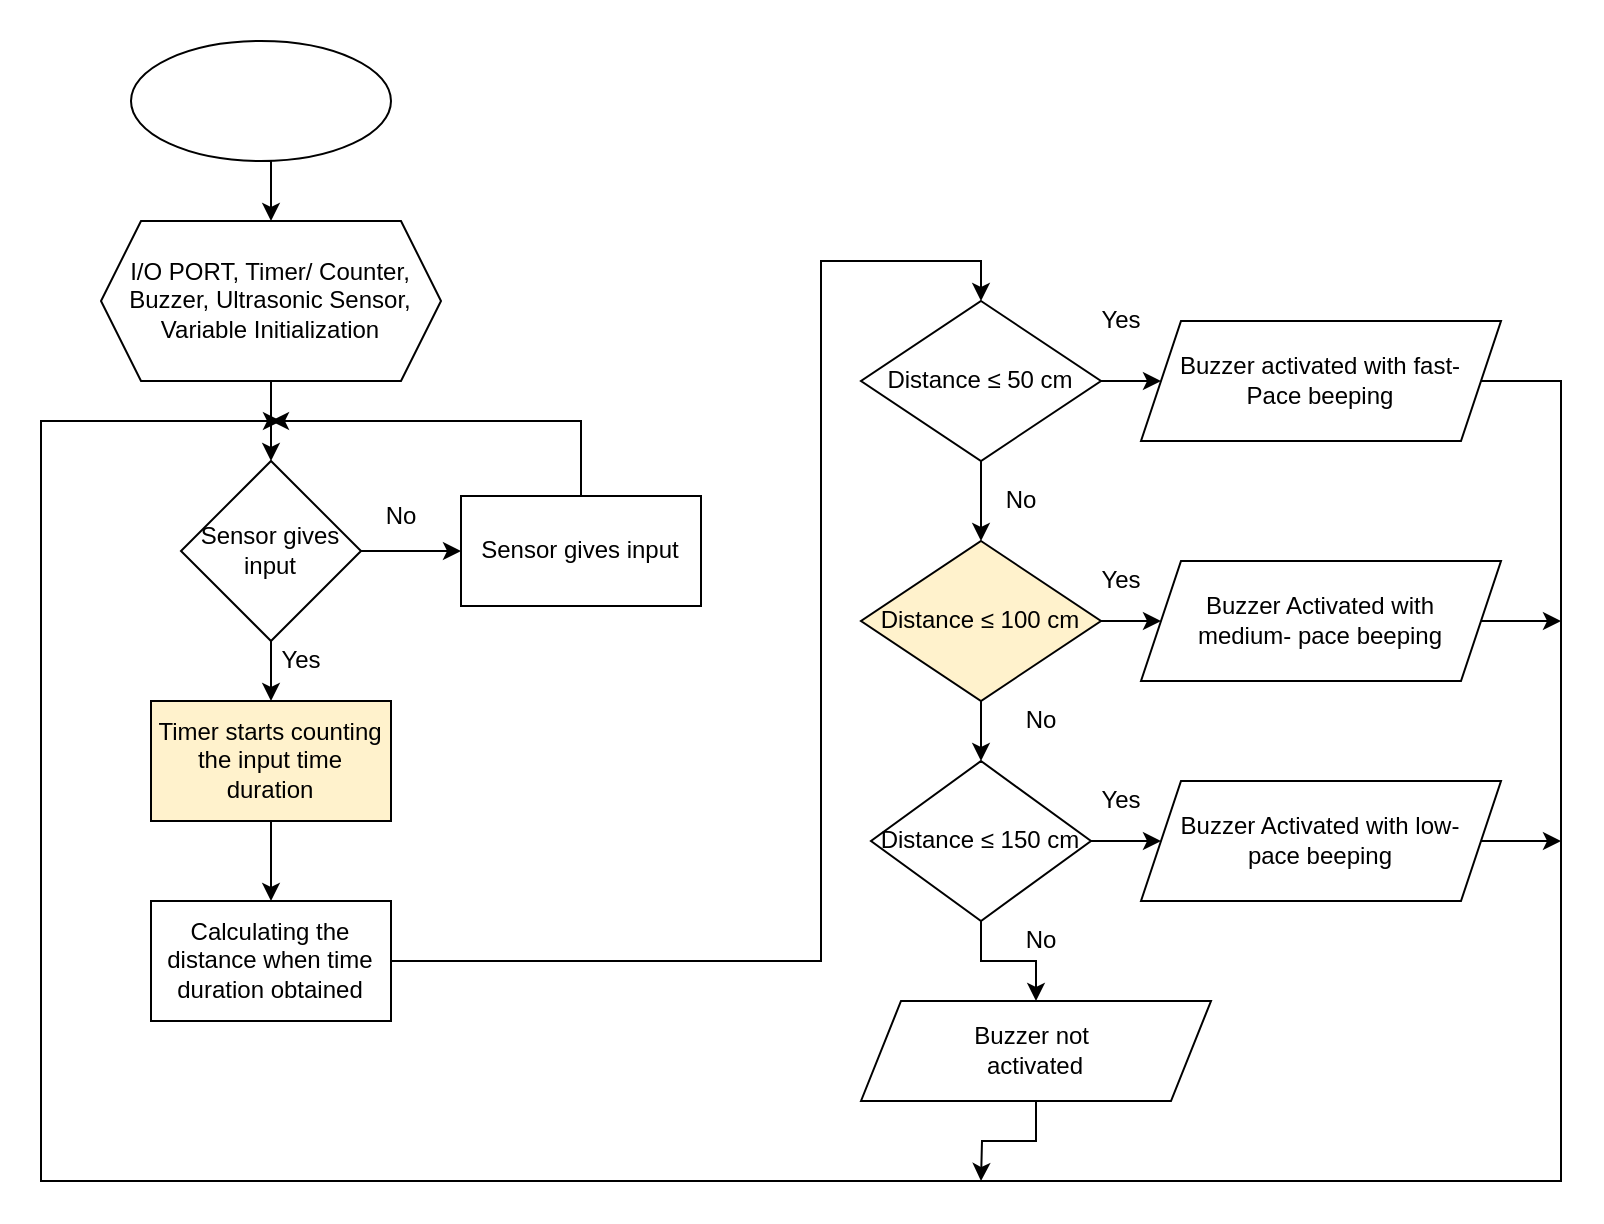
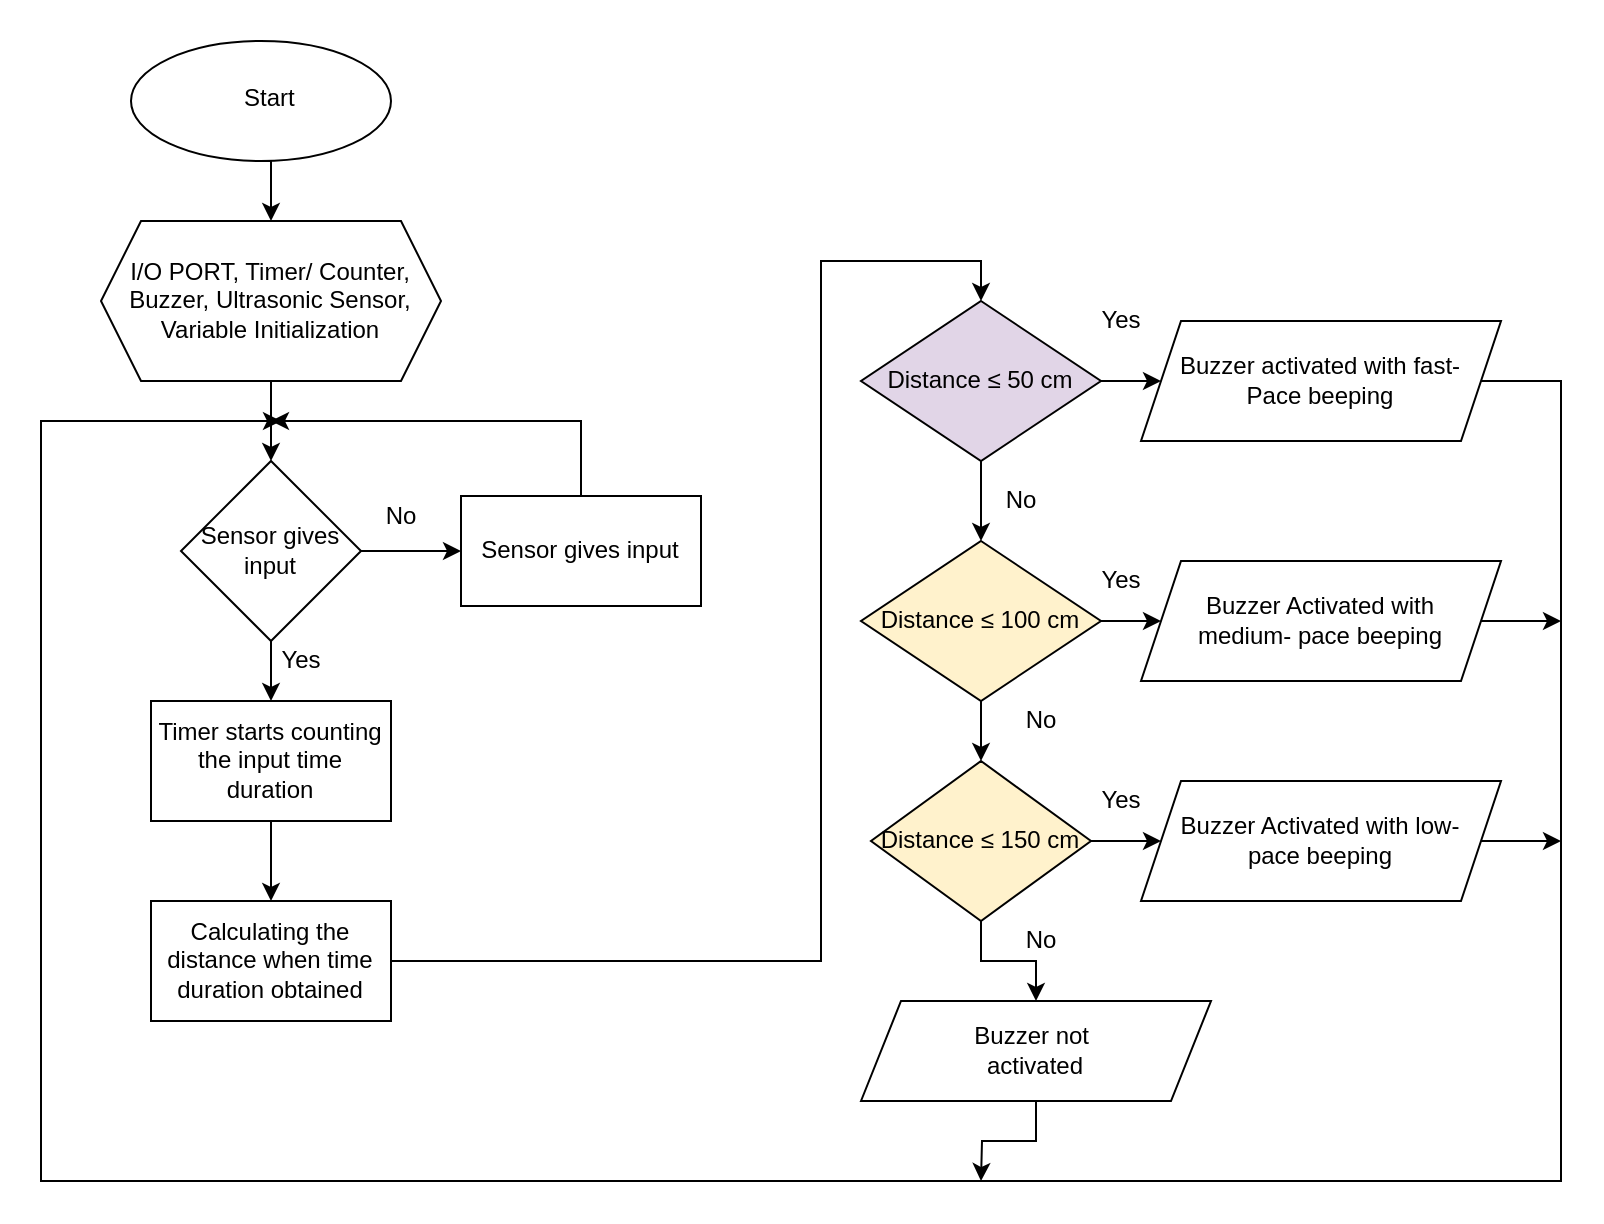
  <mxCell id="0" />
  <mxCell id="1" parent="0" />
  <mxCell id="2" style="edgeStyle=orthogonalEdgeStyle;rounded=0;orthogonalLoop=1;jettySize=auto;html=1;exitX=0.5;exitY=1;exitDx=0;exitDy=0;entryX=0.5;entryY=0;entryDx=0;entryDy=0;" edge="1" parent="1" source="3" target="5"><mxGeometry relative="1" as="geometry" /></mxCell>
  <mxCell id="3" value="" style="ellipse;whiteSpace=wrap;html=1;" vertex="1" parent="1"><mxGeometry x="65" y="20" width="130" height="60" as="geometry" /></mxCell>
  <mxCell id="4" style="edgeStyle=orthogonalEdgeStyle;rounded=0;orthogonalLoop=1;jettySize=auto;html=1;exitX=0.5;exitY=1;exitDx=0;exitDy=0;" edge="1" parent="1" source="5" target="9"><mxGeometry relative="1" as="geometry" /></mxCell>
  <mxCell id="5" value="&#10;&#10;I/O PORT, Timer/ Counter, Buzzer, Ultrasonic Sensor, Variable Initialization&#10;&#10;" style="shape=hexagon;perimeter=hexagonPerimeter2;whiteSpace=wrap;html=1;fixedSize=1;" vertex="1" parent="1"><mxGeometry x="50" y="110" width="170" height="80" as="geometry" /></mxCell>
  <mxCell id="6" style="edgeStyle=orthogonalEdgeStyle;rounded=0;orthogonalLoop=1;jettySize=auto;html=1;exitX=1;exitY=0.5;exitDx=0;exitDy=0;" edge="1" parent="1" source="25"><mxGeometry relative="1" as="geometry"><mxPoint x="140" y="210" as="targetPoint" /><mxPoint x="50" y="360" as="sourcePoint" /><Array as="points"><mxPoint x="780" y="190" /><mxPoint x="780" y="590" /><mxPoint x="20" y="590" /><mxPoint x="20" y="210" /></Array></mxGeometry></mxCell>
  <mxCell id="7" style="edgeStyle=orthogonalEdgeStyle;rounded=0;orthogonalLoop=1;jettySize=auto;html=1;exitX=1;exitY=0.5;exitDx=0;exitDy=0;entryX=0.5;entryY=0;entryDx=0;entryDy=0;" edge="1" parent="1" source="9" target="13"><mxGeometry relative="1" as="geometry" /></mxCell>
  <mxCell id="8" style="edgeStyle=orthogonalEdgeStyle;rounded=0;orthogonalLoop=1;jettySize=auto;html=1;exitX=0.5;exitY=0;exitDx=0;exitDy=0;entryX=0;entryY=0.5;entryDx=0;entryDy=0;" edge="1" parent="1" source="9" target="11"><mxGeometry relative="1" as="geometry" /></mxCell>
  <mxCell id="9" value="&#10;&#10;Sensor gives input&#10;&#10;" style="rhombus;whiteSpace=wrap;html=1;direction=south;" vertex="1" parent="1"><mxGeometry x="90" y="230" width="90" height="90" as="geometry" /></mxCell>
  <mxCell id="10" style="edgeStyle=orthogonalEdgeStyle;rounded=0;orthogonalLoop=1;jettySize=auto;html=1;exitX=0.5;exitY=0;exitDx=0;exitDy=0;" edge="1" parent="1" source="11"><mxGeometry relative="1" as="geometry"><mxPoint x="135" y="210" as="targetPoint" /><Array as="points"><mxPoint x="290" y="210" /></Array></mxGeometry></mxCell>
  <mxCell id="11" value="&#10;&#10;Sensor gives input&#10;&#10;" style="rounded=0;whiteSpace=wrap;html=1;" vertex="1" parent="1"><mxGeometry x="230" y="247.5" width="120" height="55" as="geometry" /></mxCell>
  <mxCell id="12" style="edgeStyle=orthogonalEdgeStyle;rounded=0;orthogonalLoop=1;jettySize=auto;html=1;exitX=0.5;exitY=1;exitDx=0;exitDy=0;entryX=0.5;entryY=0;entryDx=0;entryDy=0;" edge="1" parent="1" source="13" target="15"><mxGeometry relative="1" as="geometry" /></mxCell>
- <mxCell id="13" value="Timer starts counting the input time duration" style="rounded=0;whiteSpace=wrap;html=1;fillColor=#fff2cc;" vertex="1" parent="1"><mxGeometry x="75" y="350" width="120" height="60" as="geometry" /></mxCell>
+ <mxCell id="13" value="Timer starts counting the input time duration" style="rounded=0;whiteSpace=wrap;html=1;" vertex="1" parent="1"><mxGeometry x="75" y="350" width="120" height="60" as="geometry" /></mxCell>
  <mxCell id="14" style="edgeStyle=orthogonalEdgeStyle;rounded=0;orthogonalLoop=1;jettySize=auto;html=1;exitX=1;exitY=0.5;exitDx=0;exitDy=0;entryX=0.5;entryY=0;entryDx=0;entryDy=0;" edge="1" parent="1" source="15" target="18"><mxGeometry relative="1" as="geometry"><Array as="points"><mxPoint x="410" y="480" /><mxPoint x="410" y="130" /><mxPoint x="490" y="130" /></Array></mxGeometry></mxCell>
  <mxCell id="15" value="&#10;&#10;Calculating the distance when time duration obtained&#10;&#10;" style="rounded=0;whiteSpace=wrap;html=1;" vertex="1" parent="1"><mxGeometry x="75" y="450" width="120" height="60" as="geometry" /></mxCell>
  <mxCell id="16" style="edgeStyle=orthogonalEdgeStyle;rounded=0;orthogonalLoop=1;jettySize=auto;html=1;exitX=0.5;exitY=1;exitDx=0;exitDy=0;entryX=0.5;entryY=0;entryDx=0;entryDy=0;" edge="1" parent="1" source="18" target="21"><mxGeometry relative="1" as="geometry" /></mxCell>
  <mxCell id="17" style="edgeStyle=orthogonalEdgeStyle;rounded=0;orthogonalLoop=1;jettySize=auto;html=1;exitX=1;exitY=0.5;exitDx=0;exitDy=0;entryX=0;entryY=0.5;entryDx=0;entryDy=0;" edge="1" parent="1" source="18" target="25"><mxGeometry relative="1" as="geometry" /></mxCell>
- <mxCell id="18" value="&#10;&#10;Distance ≤ 50 cm&#10;&#10;" style="rhombus;whiteSpace=wrap;html=1;" vertex="1" parent="1"><mxGeometry x="430" y="150" width="120" height="80" as="geometry" /></mxCell>
+ <mxCell id="18" value="&#10;&#10;Distance ≤ 50 cm&#10;&#10;" style="rhombus;whiteSpace=wrap;html=1;fillColor=#e1d5e7;" vertex="1" parent="1"><mxGeometry x="430" y="150" width="120" height="80" as="geometry" /></mxCell>
  <mxCell id="19" style="edgeStyle=orthogonalEdgeStyle;rounded=0;orthogonalLoop=1;jettySize=auto;html=1;exitX=0.5;exitY=1;exitDx=0;exitDy=0;" edge="1" parent="1" source="21" target="24"><mxGeometry relative="1" as="geometry" /></mxCell>
  <mxCell id="20" style="edgeStyle=orthogonalEdgeStyle;rounded=0;orthogonalLoop=1;jettySize=auto;html=1;exitX=1;exitY=0.5;exitDx=0;exitDy=0;entryX=0;entryY=0.5;entryDx=0;entryDy=0;" edge="1" parent="1" source="21" target="28"><mxGeometry relative="1" as="geometry" /></mxCell>
  <mxCell id="21" value="&#10;&#10;Distance ≤ 100 cm&#10;&#10;" style="rhombus;whiteSpace=wrap;html=1;fillColor=#fff2cc;" vertex="1" parent="1"><mxGeometry x="430" y="270" width="120" height="80" as="geometry" /></mxCell>
  <mxCell id="22" style="edgeStyle=orthogonalEdgeStyle;rounded=0;orthogonalLoop=1;jettySize=auto;html=1;exitX=0.5;exitY=1;exitDx=0;exitDy=0;entryX=0.5;entryY=0;entryDx=0;entryDy=0;" edge="1" parent="1" source="24" target="32"><mxGeometry relative="1" as="geometry" /></mxCell>
  <mxCell id="23" style="edgeStyle=orthogonalEdgeStyle;rounded=0;orthogonalLoop=1;jettySize=auto;html=1;exitX=1;exitY=0.5;exitDx=0;exitDy=0;" edge="1" parent="1" source="24" target="30"><mxGeometry relative="1" as="geometry" /></mxCell>
- <mxCell id="24" value="&#10;&#10;Distance ≤ 150 cm&#10;&#10;" style="rhombus;whiteSpace=wrap;html=1;" vertex="1" parent="1"><mxGeometry x="435" y="380" width="110" height="80" as="geometry" /></mxCell>
+ <mxCell id="24" value="&#10;&#10;Distance ≤ 150 cm&#10;&#10;" style="rhombus;whiteSpace=wrap;html=1;fillColor=#fff2cc;" vertex="1" parent="1"><mxGeometry x="435" y="380" width="110" height="80" as="geometry" /></mxCell>
  <mxCell id="25" value="Buzzer activated with fast-&lt;br&gt;Pace beeping" style="shape=parallelogram;perimeter=parallelogramPerimeter;whiteSpace=wrap;html=1;fixedSize=1;" vertex="1" parent="1"><mxGeometry x="570" y="160" width="180" height="60" as="geometry" /></mxCell>
+ <mxCell id="26" value="Start" style="text;whiteSpace=wrap;html=1;" vertex="1" parent="1"><mxGeometry x="120" y="35" width="50" height="30" as="geometry" /></mxCell>
  <mxCell id="27" style="edgeStyle=orthogonalEdgeStyle;rounded=0;orthogonalLoop=1;jettySize=auto;html=1;exitX=1;exitY=0.5;exitDx=0;exitDy=0;" edge="1" parent="1" source="28"><mxGeometry relative="1" as="geometry"><mxPoint x="780" y="310" as="targetPoint" /></mxGeometry></mxCell>
  <mxCell id="28" value="Buzzer Activated with &lt;br&gt;medium- pace beeping" style="shape=parallelogram;perimeter=parallelogramPerimeter;whiteSpace=wrap;html=1;fixedSize=1;" vertex="1" parent="1"><mxGeometry x="570" y="280" width="180" height="60" as="geometry" /></mxCell>
  <mxCell id="29" style="edgeStyle=orthogonalEdgeStyle;rounded=0;orthogonalLoop=1;jettySize=auto;html=1;exitX=1;exitY=0.5;exitDx=0;exitDy=0;" edge="1" parent="1" source="30"><mxGeometry relative="1" as="geometry"><mxPoint x="780" y="420" as="targetPoint" /></mxGeometry></mxCell>
  <mxCell id="30" value="Buzzer Activated with low-&lt;br&gt;pace beeping" style="shape=parallelogram;perimeter=parallelogramPerimeter;whiteSpace=wrap;html=1;fixedSize=1;" vertex="1" parent="1"><mxGeometry x="570" y="390" width="180" height="60" as="geometry" /></mxCell>
  <mxCell id="31" style="edgeStyle=orthogonalEdgeStyle;rounded=0;orthogonalLoop=1;jettySize=auto;html=1;exitX=0.5;exitY=1;exitDx=0;exitDy=0;" edge="1" parent="1" source="32"><mxGeometry relative="1" as="geometry"><mxPoint x="490" y="590" as="targetPoint" /></mxGeometry></mxCell>
  <mxCell id="32" value="Buzzer not&amp;nbsp;&lt;br&gt;activated" style="shape=parallelogram;perimeter=parallelogramPerimeter;whiteSpace=wrap;html=1;fixedSize=1;" vertex="1" parent="1"><mxGeometry x="430" y="500" width="175" height="50" as="geometry" /></mxCell>
  <mxCell id="33" value="No" style="text;html=1;align=center;verticalAlign=middle;resizable=0;points=[];autosize=1;strokeColor=none;fillColor=none;" vertex="1" parent="1"><mxGeometry x="185" y="247.5" width="30" height="20" as="geometry" /></mxCell>
  <mxCell id="34" value="Yes" style="text;html=1;align=center;verticalAlign=middle;resizable=0;points=[];autosize=1;strokeColor=none;fillColor=none;" vertex="1" parent="1"><mxGeometry x="130" y="320" width="40" height="20" as="geometry" /></mxCell>
  <mxCell id="35" value="No" style="text;html=1;align=center;verticalAlign=middle;resizable=0;points=[];autosize=1;strokeColor=none;fillColor=none;" vertex="1" parent="1"><mxGeometry x="495" y="240" width="30" height="20" as="geometry" /></mxCell>
  <mxCell id="36" value="No" style="text;html=1;align=center;verticalAlign=middle;resizable=0;points=[];autosize=1;strokeColor=none;fillColor=none;" vertex="1" parent="1"><mxGeometry x="505" y="350" width="30" height="20" as="geometry" /></mxCell>
  <mxCell id="37" value="No" style="text;html=1;align=center;verticalAlign=middle;resizable=0;points=[];autosize=1;strokeColor=none;fillColor=none;" vertex="1" parent="1"><mxGeometry x="505" y="460" width="30" height="20" as="geometry" /></mxCell>
  <mxCell id="38" value="Yes" style="text;html=1;align=center;verticalAlign=middle;resizable=0;points=[];autosize=1;strokeColor=none;fillColor=none;" vertex="1" parent="1"><mxGeometry x="540" y="150" width="40" height="20" as="geometry" /></mxCell>
  <mxCell id="39" value="Yes" style="text;html=1;align=center;verticalAlign=middle;resizable=0;points=[];autosize=1;strokeColor=none;fillColor=none;" vertex="1" parent="1"><mxGeometry x="540" y="280" width="40" height="20" as="geometry" /></mxCell>
  <mxCell id="40" value="Yes" style="text;html=1;align=center;verticalAlign=middle;resizable=0;points=[];autosize=1;strokeColor=none;fillColor=none;" vertex="1" parent="1"><mxGeometry x="540" y="390" width="40" height="20" as="geometry" /></mxCell>
